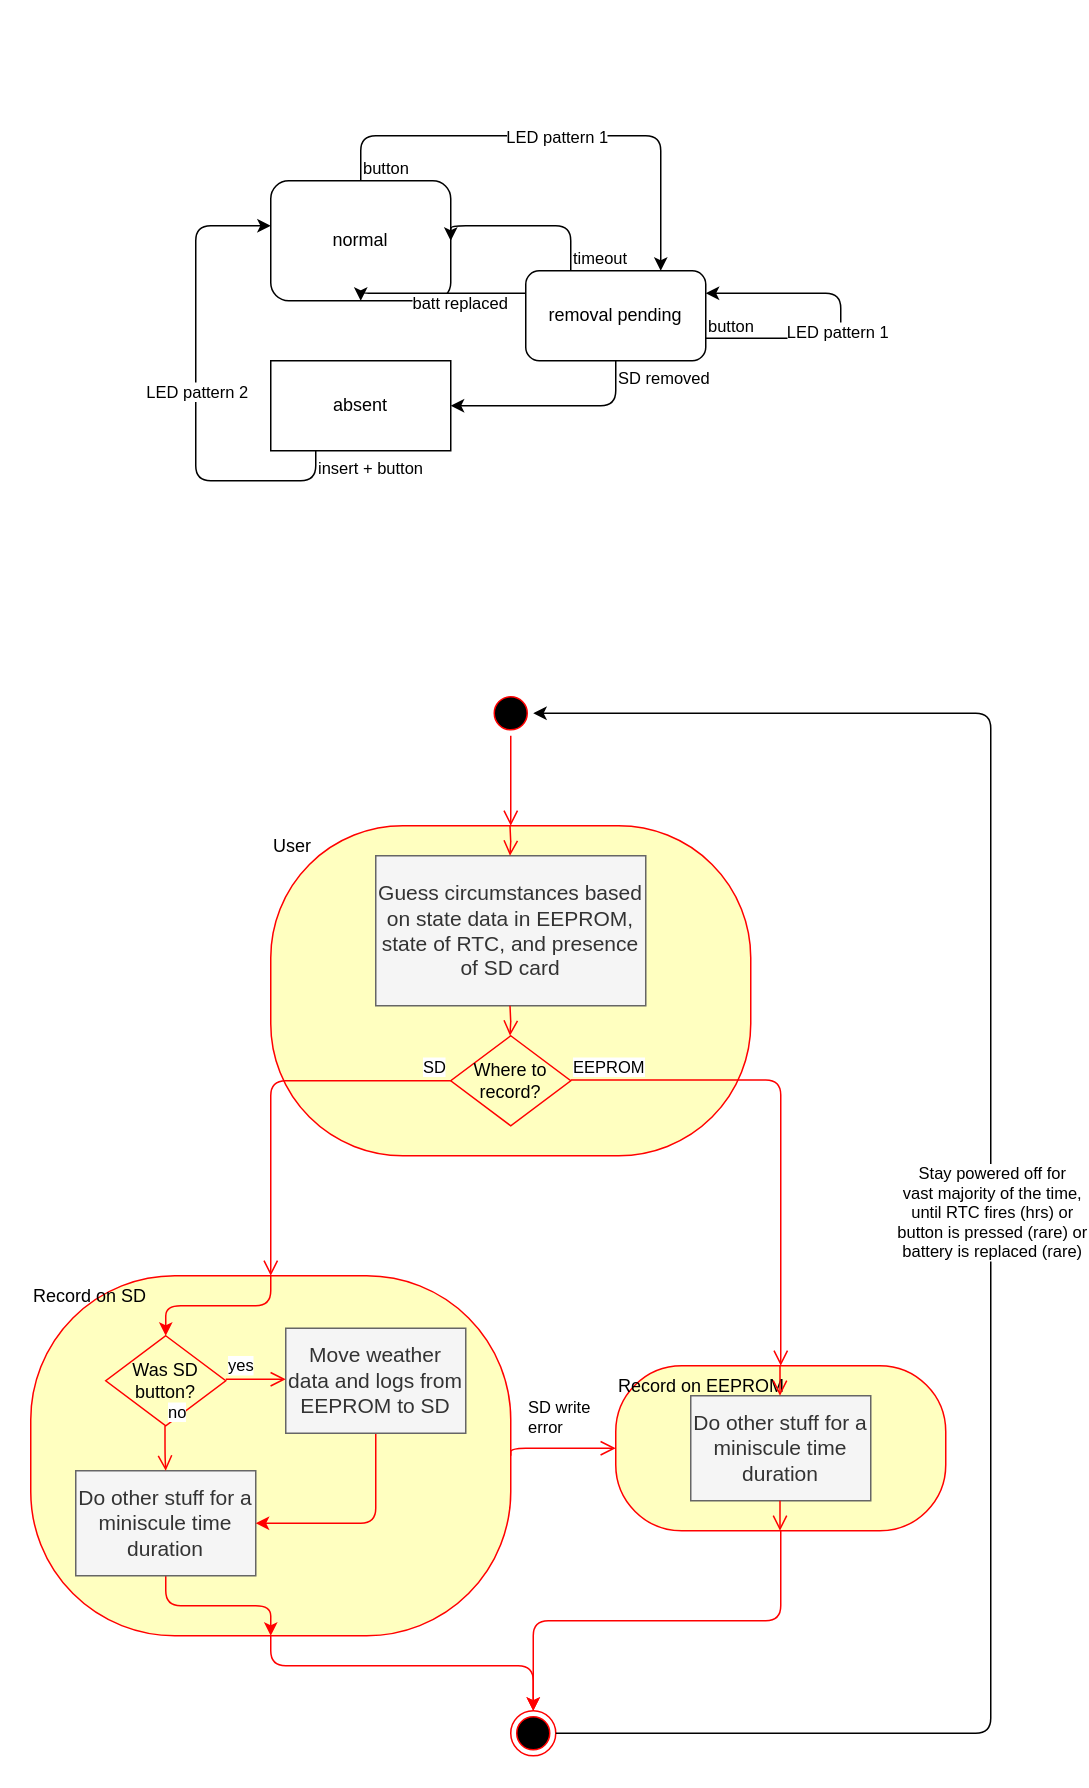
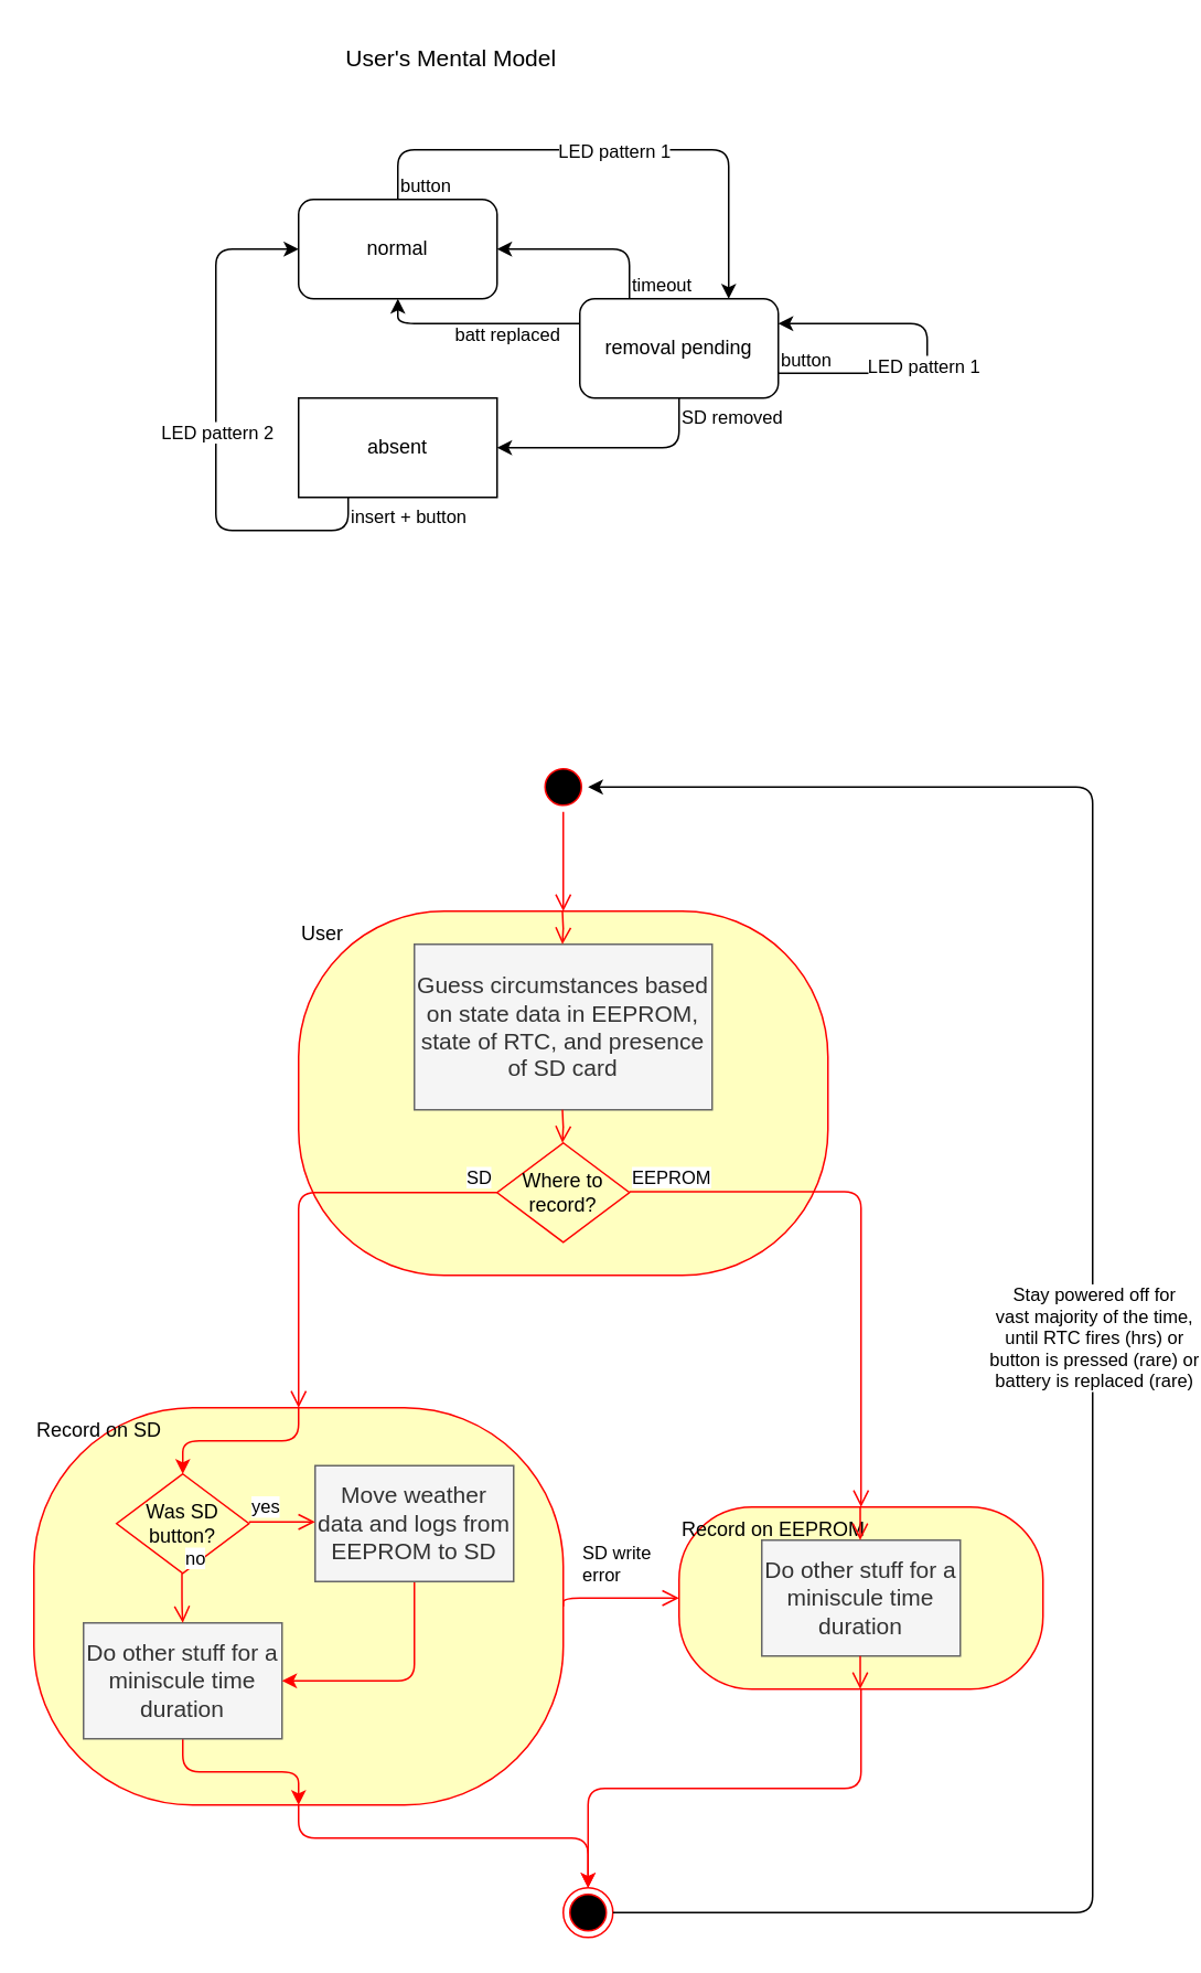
  <mxCell id="0" />
  <mxCell id="1" parent="0" />
  <mxCell id="2" value="Record on SD" style="rounded=1;whiteSpace=wrap;html=1;arcSize=40;fontColor=#000000;fillColor=#ffffc0;strokeColor=#ff0000;verticalAlign=top;align=left;" vertex="1" parent="1"><mxGeometry x="20" y="850" width="320" height="240" as="geometry" /></mxCell>
  <mxCell id="3" style="edgeStyle=orthogonalEdgeStyle;rounded=1;orthogonalLoop=1;jettySize=auto;html=1;exitX=0.5;exitY=0;exitDx=0;exitDy=0;entryX=0.5;entryY=0;entryDx=0;entryDy=0;fontSize=14;strokeColor=#FF0000;" edge="1" parent="1" source="2" target="28"><mxGeometry relative="1" as="geometry"><Array as="points"><mxPoint x="180" y="870" /><mxPoint x="110" y="870" /></Array></mxGeometry></mxCell>
- <mxCell id="4" value="normal" style="rounded=1;whiteSpace=wrap;html=1;" vertex="1" parent="1"><mxGeometry x="180" y="120" width="120" height="80" as="geometry" /></mxCell>
+ <mxCell id="4" value="normal" style="rounded=1;whiteSpace=wrap;html=1;" vertex="1" parent="1"><mxGeometry x="180" y="120" width="120" height="60" as="geometry" /></mxCell>
  <mxCell id="5" value="removal pending" style="rounded=1;whiteSpace=wrap;html=1;" vertex="1" parent="1"><mxGeometry x="350" y="180" width="120" height="60" as="geometry" /></mxCell>
  <mxCell id="6" value="absent" style="whiteSpace=wrap;html=1;rounded=0;" vertex="1" parent="1"><mxGeometry x="180" y="240" width="120" height="60" as="geometry" /></mxCell>
  <mxCell id="7" value="" style="endArrow=classic;html=1;rounded=1;edgeStyle=orthogonalEdgeStyle;entryX=1;entryY=0.5;entryDx=0;entryDy=0;" edge="1" parent="1" source="5" target="6"><mxGeometry relative="1" as="geometry"><mxPoint x="-60" y="80" as="sourcePoint" /><mxPoint x="480" y="410" as="targetPoint" /><Array as="points"><mxPoint x="410" y="270" /></Array></mxGeometry></mxCell>
  <mxCell id="8" value="SD removed" style="edgeLabel;resizable=0;html=1;align=left;verticalAlign=bottom;" connectable="0" vertex="1" parent="7"><mxGeometry x="-1" relative="1" as="geometry"><mxPoint y="20" as="offset" /></mxGeometry></mxCell>
  <mxCell id="9" value="" style="endArrow=classic;html=1;rounded=1;edgeStyle=orthogonalEdgeStyle;" edge="1" parent="1" source="4" target="5"><mxGeometry relative="1" as="geometry"><mxPoint x="-40" y="100" as="sourcePoint" /><mxPoint x="120" y="64" as="targetPoint" /><Array as="points"><mxPoint x="240" y="90" /><mxPoint x="440" y="90" /></Array></mxGeometry></mxCell>
  <mxCell id="10" value="LED pattern 1" style="edgeLabel;resizable=0;html=1;align=center;verticalAlign=middle;" connectable="0" vertex="1" parent="9"><mxGeometry relative="1" as="geometry" /></mxCell>
  <mxCell id="11" value="button" style="edgeLabel;resizable=0;html=1;align=left;verticalAlign=bottom;" connectable="0" vertex="1" parent="9"><mxGeometry x="-1" relative="1" as="geometry" /></mxCell>
  <mxCell id="12" value="" style="endArrow=classic;html=1;rounded=1;edgeStyle=orthogonalEdgeStyle;exitX=0.25;exitY=1;exitDx=0;exitDy=0;" edge="1" parent="1" source="6" target="4"><mxGeometry relative="1" as="geometry"><mxPoint x="85" y="230" as="sourcePoint" /><mxPoint x="9.5" y="150" as="targetPoint" /><Array as="points"><mxPoint x="210" y="320" /><mxPoint x="130" y="320" /><mxPoint x="130" y="150" /></Array></mxGeometry></mxCell>
  <mxCell id="13" value="LED pattern 2" style="edgeLabel;resizable=0;html=1;align=center;verticalAlign=middle;" connectable="0" vertex="1" parent="12"><mxGeometry relative="1" as="geometry" /></mxCell>
  <mxCell id="14" value="insert + button" style="edgeLabel;resizable=0;html=1;align=left;verticalAlign=bottom;" connectable="0" vertex="1" parent="12"><mxGeometry x="-1" relative="1" as="geometry"><mxPoint y="20" as="offset" /></mxGeometry></mxCell>
  <mxCell id="15" value="" style="endArrow=classic;html=1;rounded=1;edgeStyle=orthogonalEdgeStyle;entryX=1;entryY=0.5;entryDx=0;entryDy=0;" edge="1" parent="1" source="5" target="4"><mxGeometry relative="1" as="geometry"><mxPoint x="430" y="130" as="sourcePoint" /><mxPoint x="300" y="130" as="targetPoint" /><Array as="points"><mxPoint x="380" y="150" /></Array></mxGeometry></mxCell>
  <mxCell id="16" value="timeout" style="edgeLabel;resizable=0;html=1;align=left;verticalAlign=bottom;" connectable="0" vertex="1" parent="15"><mxGeometry x="-1" relative="1" as="geometry" /></mxCell>
  <mxCell id="17" value="" style="endArrow=classic;html=1;rounded=1;edgeStyle=orthogonalEdgeStyle;" edge="1" parent="1"><mxGeometry relative="1" as="geometry"><mxPoint x="470" y="225" as="sourcePoint" /><mxPoint x="470" y="195" as="targetPoint" /><Array as="points"><mxPoint x="560" y="225" /><mxPoint x="560" y="195" /></Array></mxGeometry></mxCell>
  <mxCell id="18" value="button" style="edgeLabel;resizable=0;html=1;align=left;verticalAlign=bottom;" connectable="0" vertex="1" parent="17"><mxGeometry x="-1" relative="1" as="geometry" /></mxCell>
  <mxCell id="19" value="LED pattern 1" style="edgeLabel;html=1;align=center;verticalAlign=middle;resizable=0;points=[];" vertex="1" connectable="0" parent="17"><mxGeometry x="-0.095" y="3" relative="1" as="geometry"><mxPoint as="offset" /></mxGeometry></mxCell>
+ <mxCell id="20" value="User's Mental Model" style="text;html=1;strokeColor=none;fillColor=none;align=center;verticalAlign=middle;whiteSpace=wrap;rounded=0;fontSize=14;" vertex="1" parent="1"><mxGeometry x="165" y="20" width="215" height="30" as="geometry" /></mxCell>
  <mxCell id="21" value="" style="ellipse;html=1;shape=startState;fillColor=#000000;strokeColor=#ff0000;" vertex="1" parent="1"><mxGeometry x="325" y="460" width="30" height="30" as="geometry" /></mxCell>
  <mxCell id="22" value="" style="edgeStyle=orthogonalEdgeStyle;html=1;verticalAlign=bottom;endArrow=open;endSize=8;strokeColor=#ff0000;rounded=1;" edge="1" parent="1" source="21"><mxGeometry relative="1" as="geometry"><mxPoint x="340" y="550" as="targetPoint" /></mxGeometry></mxCell>
  <mxCell id="23" value="User" style="rounded=1;whiteSpace=wrap;html=1;arcSize=40;fontColor=#000000;fillColor=#ffffc0;strokeColor=#ff0000;verticalAlign=top;align=left;" vertex="1" parent="1"><mxGeometry x="180" y="550" width="320" height="220" as="geometry" /></mxCell>
  <mxCell id="24" value="Guess circumstances based on state data in EEPROM, state of RTC, and presence of SD card" style="text;html=1;strokeColor=#666666;fillColor=#f5f5f5;align=center;verticalAlign=middle;whiteSpace=wrap;rounded=0;fontSize=14;fontColor=#333333;" vertex="1" parent="1"><mxGeometry x="250" y="570" width="180" height="100" as="geometry" /></mxCell>
  <mxCell id="25" value="" style="edgeStyle=orthogonalEdgeStyle;html=1;verticalAlign=bottom;endArrow=open;endSize=8;strokeColor=#ff0000;rounded=1;" edge="1" parent="1"><mxGeometry relative="1" as="geometry"><mxPoint x="339.5" y="570" as="targetPoint" /><mxPoint x="339.5" y="550" as="sourcePoint" /></mxGeometry></mxCell>
  <mxCell id="26" value="Where to record?" style="rhombus;whiteSpace=wrap;html=1;fillColor=#ffffc0;strokeColor=#ff0000;" vertex="1" parent="1"><mxGeometry x="300" y="690" width="80" height="60" as="geometry" /></mxCell>
  <mxCell id="27" value="" style="edgeStyle=orthogonalEdgeStyle;html=1;verticalAlign=bottom;endArrow=open;endSize=8;strokeColor=#ff0000;rounded=1;" edge="1" parent="1"><mxGeometry relative="1" as="geometry"><mxPoint x="339.5" y="690" as="targetPoint" /><mxPoint x="339.5" y="670" as="sourcePoint" /></mxGeometry></mxCell>
  <mxCell id="28" value="Was SD button?" style="rhombus;whiteSpace=wrap;html=1;fillColor=#ffffc0;strokeColor=#ff0000;" vertex="1" parent="1"><mxGeometry x="70" y="890" width="80" height="60" as="geometry" /></mxCell>
  <mxCell id="29" style="edgeStyle=orthogonalEdgeStyle;rounded=1;orthogonalLoop=1;jettySize=auto;html=1;exitX=0.5;exitY=1;exitDx=0;exitDy=0;entryX=0.5;entryY=1;entryDx=0;entryDy=0;fontSize=14;strokeColor=#FF0000;" edge="1" parent="1" source="30" target="2"><mxGeometry relative="1" as="geometry"><Array as="points"><mxPoint x="110" y="1070" /><mxPoint x="180" y="1070" /></Array></mxGeometry></mxCell>
  <mxCell id="30" value="Do other stuff for a miniscule time duration" style="text;html=1;strokeColor=#666666;fillColor=#f5f5f5;align=center;verticalAlign=middle;whiteSpace=wrap;rounded=0;fontSize=14;fontColor=#333333;" vertex="1" parent="1"><mxGeometry x="50" y="980" width="120" height="70" as="geometry" /></mxCell>
  <mxCell id="31" style="edgeStyle=orthogonalEdgeStyle;rounded=1;orthogonalLoop=1;jettySize=auto;html=1;exitX=0.5;exitY=1;exitDx=0;exitDy=0;entryX=1;entryY=0.5;entryDx=0;entryDy=0;fontSize=14;strokeColor=#FF0000;" edge="1" parent="1" source="32" target="30"><mxGeometry relative="1" as="geometry" /></mxCell>
  <mxCell id="32" value="Move weather data and logs from EEPROM to SD" style="text;html=1;strokeColor=#666666;fillColor=#f5f5f5;align=center;verticalAlign=middle;whiteSpace=wrap;rounded=0;fontSize=14;fontColor=#333333;" vertex="1" parent="1"><mxGeometry x="190" y="885" width="120" height="70" as="geometry" /></mxCell>
  <mxCell id="33" value="yes" style="edgeStyle=orthogonalEdgeStyle;html=1;align=left;verticalAlign=bottom;endArrow=open;endSize=8;strokeColor=#ff0000;rounded=1;" edge="1" parent="1"><mxGeometry x="-1" relative="1" as="geometry"><mxPoint x="190" y="919" as="targetPoint" /><mxPoint x="150" y="919" as="sourcePoint" /><Array as="points"><mxPoint x="190" y="919" /></Array></mxGeometry></mxCell>
  <mxCell id="34" value="no" style="edgeStyle=orthogonalEdgeStyle;html=1;align=left;verticalAlign=bottom;endArrow=open;endSize=8;strokeColor=#ff0000;rounded=1;" edge="1" parent="1"><mxGeometry x="-1" relative="1" as="geometry"><mxPoint x="110" y="980" as="targetPoint" /><mxPoint x="109.5" y="950" as="sourcePoint" /><Array as="points"><mxPoint x="109.5" y="970" /><mxPoint x="109.5" y="970" /></Array></mxGeometry></mxCell>
  <mxCell id="35" value="SD" style="edgeStyle=orthogonalEdgeStyle;html=1;align=left;verticalAlign=bottom;endArrow=open;endSize=8;strokeColor=#ff0000;rounded=1;exitX=0;exitY=0.5;exitDx=0;exitDy=0;" edge="1" parent="1" source="26"><mxGeometry x="-0.84" relative="1" as="geometry"><mxPoint x="180" y="850" as="targetPoint" /><mxPoint x="110" y="730" as="sourcePoint" /><Array as="points"><mxPoint x="180" y="720" /></Array><mxPoint as="offset" /></mxGeometry></mxCell>
  <mxCell id="36" value="EEPROM" style="edgeStyle=orthogonalEdgeStyle;html=1;align=left;verticalAlign=bottom;endArrow=open;endSize=8;strokeColor=#ff0000;rounded=1;entryX=0.5;entryY=0;entryDx=0;entryDy=0;" edge="1" parent="1" target="38"><mxGeometry x="-1" relative="1" as="geometry"><mxPoint x="420" y="820" as="targetPoint" /><mxPoint x="380" y="719.5" as="sourcePoint" /><Array as="points"><mxPoint x="520" y="720" /></Array></mxGeometry></mxCell>
  <mxCell id="37" style="edgeStyle=orthogonalEdgeStyle;rounded=1;orthogonalLoop=1;jettySize=auto;html=1;exitX=0.5;exitY=1;exitDx=0;exitDy=0;fontSize=14;fillColor=#f8cecc;strokeColor=#FF0000;" edge="1" parent="1" source="38" target="43"><mxGeometry relative="1" as="geometry" /></mxCell>
  <mxCell id="38" value="Record on EEPROM" style="rounded=1;whiteSpace=wrap;html=1;arcSize=40;fontColor=#000000;fillColor=#ffffc0;strokeColor=#ff0000;verticalAlign=top;align=left;" vertex="1" parent="1"><mxGeometry x="410" y="910" width="220" height="110" as="geometry" /></mxCell>
  <mxCell id="39" value="Do other stuff for a miniscule time duration" style="text;html=1;strokeColor=#666666;fillColor=#f5f5f5;align=center;verticalAlign=middle;whiteSpace=wrap;rounded=0;fontSize=14;fontColor=#333333;" vertex="1" parent="1"><mxGeometry x="460" y="930" width="120" height="70" as="geometry" /></mxCell>
  <mxCell id="40" value="" style="edgeStyle=orthogonalEdgeStyle;html=1;verticalAlign=bottom;endArrow=open;endSize=8;strokeColor=#ff0000;rounded=1;" edge="1" parent="1"><mxGeometry relative="1" as="geometry"><mxPoint x="519.5" y="930" as="targetPoint" /><mxPoint x="519.5" y="910" as="sourcePoint" /><Array as="points"><mxPoint x="520" y="910" /></Array></mxGeometry></mxCell>
  <mxCell id="41" value="" style="edgeStyle=orthogonalEdgeStyle;html=1;verticalAlign=bottom;endArrow=open;endSize=8;strokeColor=#ff0000;rounded=1;" edge="1" parent="1"><mxGeometry relative="1" as="geometry"><mxPoint x="519.5" y="1020" as="targetPoint" /><mxPoint x="519.5" y="1000" as="sourcePoint" /><Array as="points"><mxPoint x="520" y="1000" /></Array></mxGeometry></mxCell>
  <mxCell id="42" value="&lt;div&gt;SD write&lt;/div&gt;&lt;div&gt;error&lt;br&gt;&lt;/div&gt;" style="edgeStyle=orthogonalEdgeStyle;html=1;align=left;verticalAlign=bottom;endArrow=open;endSize=8;strokeColor=#ff0000;rounded=1;entryX=0;entryY=0.5;entryDx=0;entryDy=0;" edge="1" parent="1" target="38"><mxGeometry x="-0.6" y="5" relative="1" as="geometry"><mxPoint x="380" y="990" as="targetPoint" /><mxPoint x="340" y="970" as="sourcePoint" /><Array as="points"><mxPoint x="340" y="965" /></Array><mxPoint as="offset" /></mxGeometry></mxCell>
  <mxCell id="43" value="" style="ellipse;html=1;shape=endState;fillColor=#000000;strokeColor=#ff0000;fontSize=14;" vertex="1" parent="1"><mxGeometry x="340" y="1140" width="30" height="30" as="geometry" /></mxCell>
  <mxCell id="44" style="edgeStyle=orthogonalEdgeStyle;rounded=1;orthogonalLoop=1;jettySize=auto;html=1;exitX=0.5;exitY=1;exitDx=0;exitDy=0;fontSize=14;strokeColor=#FF0000;" edge="1" parent="1" target="43"><mxGeometry relative="1" as="geometry"><mxPoint x="180" y="1090" as="sourcePoint" /><mxPoint x="250" y="1130" as="targetPoint" /><Array as="points"><mxPoint x="180" y="1110" /><mxPoint x="355" y="1110" /></Array></mxGeometry></mxCell>
  <mxCell id="45" value="" style="endArrow=classic;html=1;rounded=1;edgeStyle=orthogonalEdgeStyle;" edge="1" parent="1" source="43" target="21"><mxGeometry relative="1" as="geometry"><mxPoint x="520" y="520" as="sourcePoint" /><mxPoint x="720" y="580" as="targetPoint" /><Array as="points"><mxPoint x="660" y="1155" /><mxPoint x="660" y="475" /></Array></mxGeometry></mxCell>
  <mxCell id="46" value="&lt;div&gt;Stay powered off for&lt;/div&gt;&lt;div&gt;vast majority of the time,&lt;/div&gt;&lt;div&gt;until RTC fires (hrs) or&lt;/div&gt;&lt;div&gt;button is pressed (rare) or&lt;/div&gt;&lt;div&gt;battery is replaced (rare)&lt;br&gt;&lt;/div&gt;" style="edgeLabel;resizable=0;html=1;align=center;verticalAlign=middle;" connectable="0" vertex="1" parent="45"><mxGeometry relative="1" as="geometry" /></mxCell>
  <mxCell id="47" value="" style="endArrow=classic;html=1;rounded=1;edgeStyle=orthogonalEdgeStyle;entryX=0.5;entryY=1;entryDx=0;entryDy=0;exitX=0;exitY=0.25;exitDx=0;exitDy=0;" edge="1" parent="1" source="5" target="4"><mxGeometry relative="1" as="geometry"><mxPoint x="420" y="250" as="sourcePoint" /><mxPoint x="310" y="280" as="targetPoint" /><Array as="points"><mxPoint x="240" y="195" /></Array></mxGeometry></mxCell>
  <mxCell id="48" value="batt replaced" style="edgeLabel;resizable=0;html=1;align=left;verticalAlign=bottom;" connectable="0" vertex="1" parent="47"><mxGeometry x="-1" relative="1" as="geometry"><mxPoint x="-77" y="15" as="offset" /></mxGeometry></mxCell>
